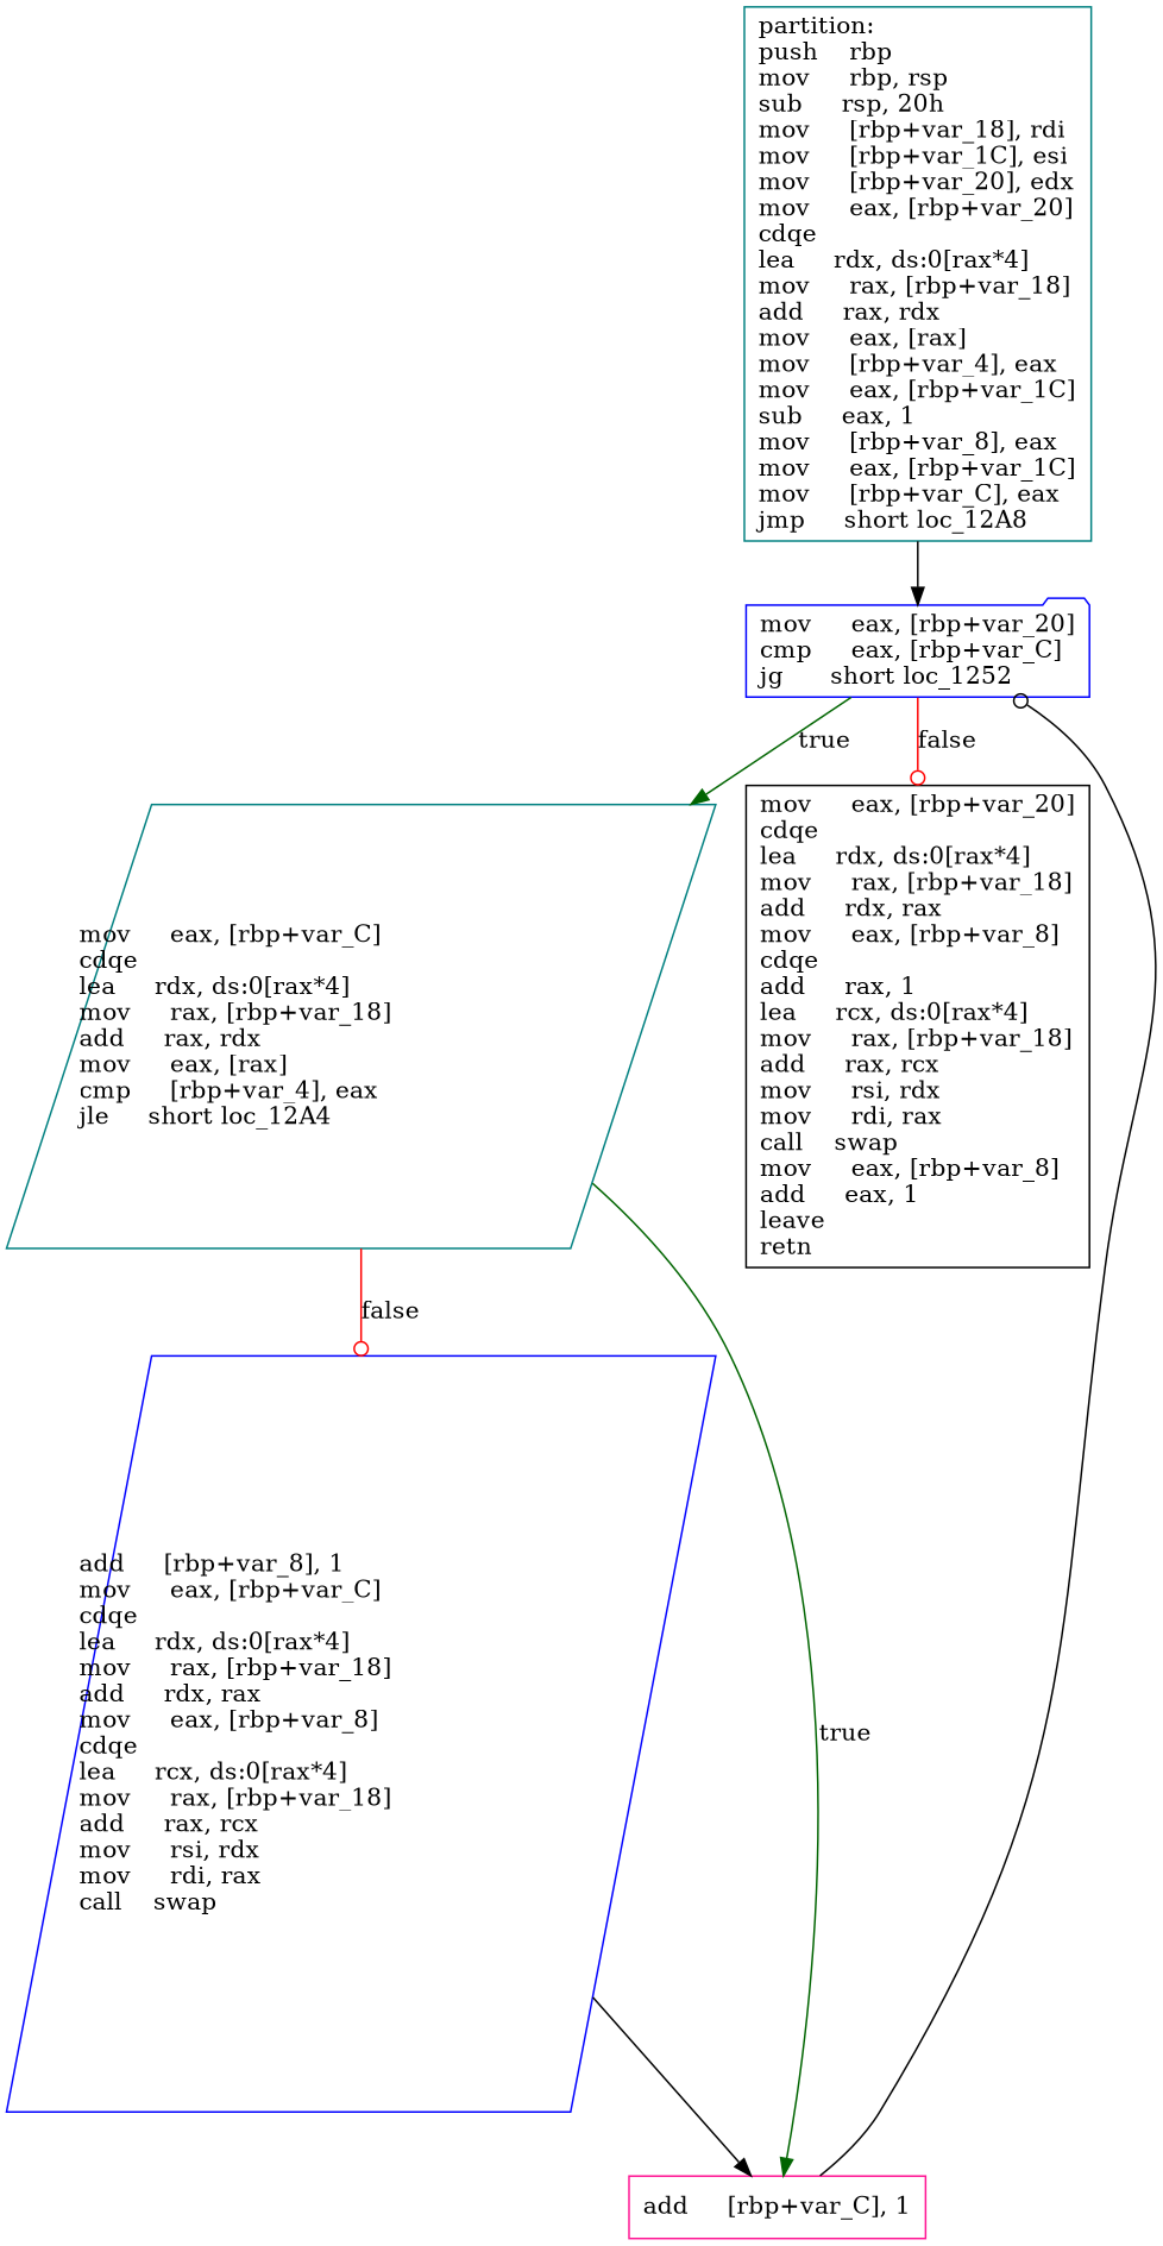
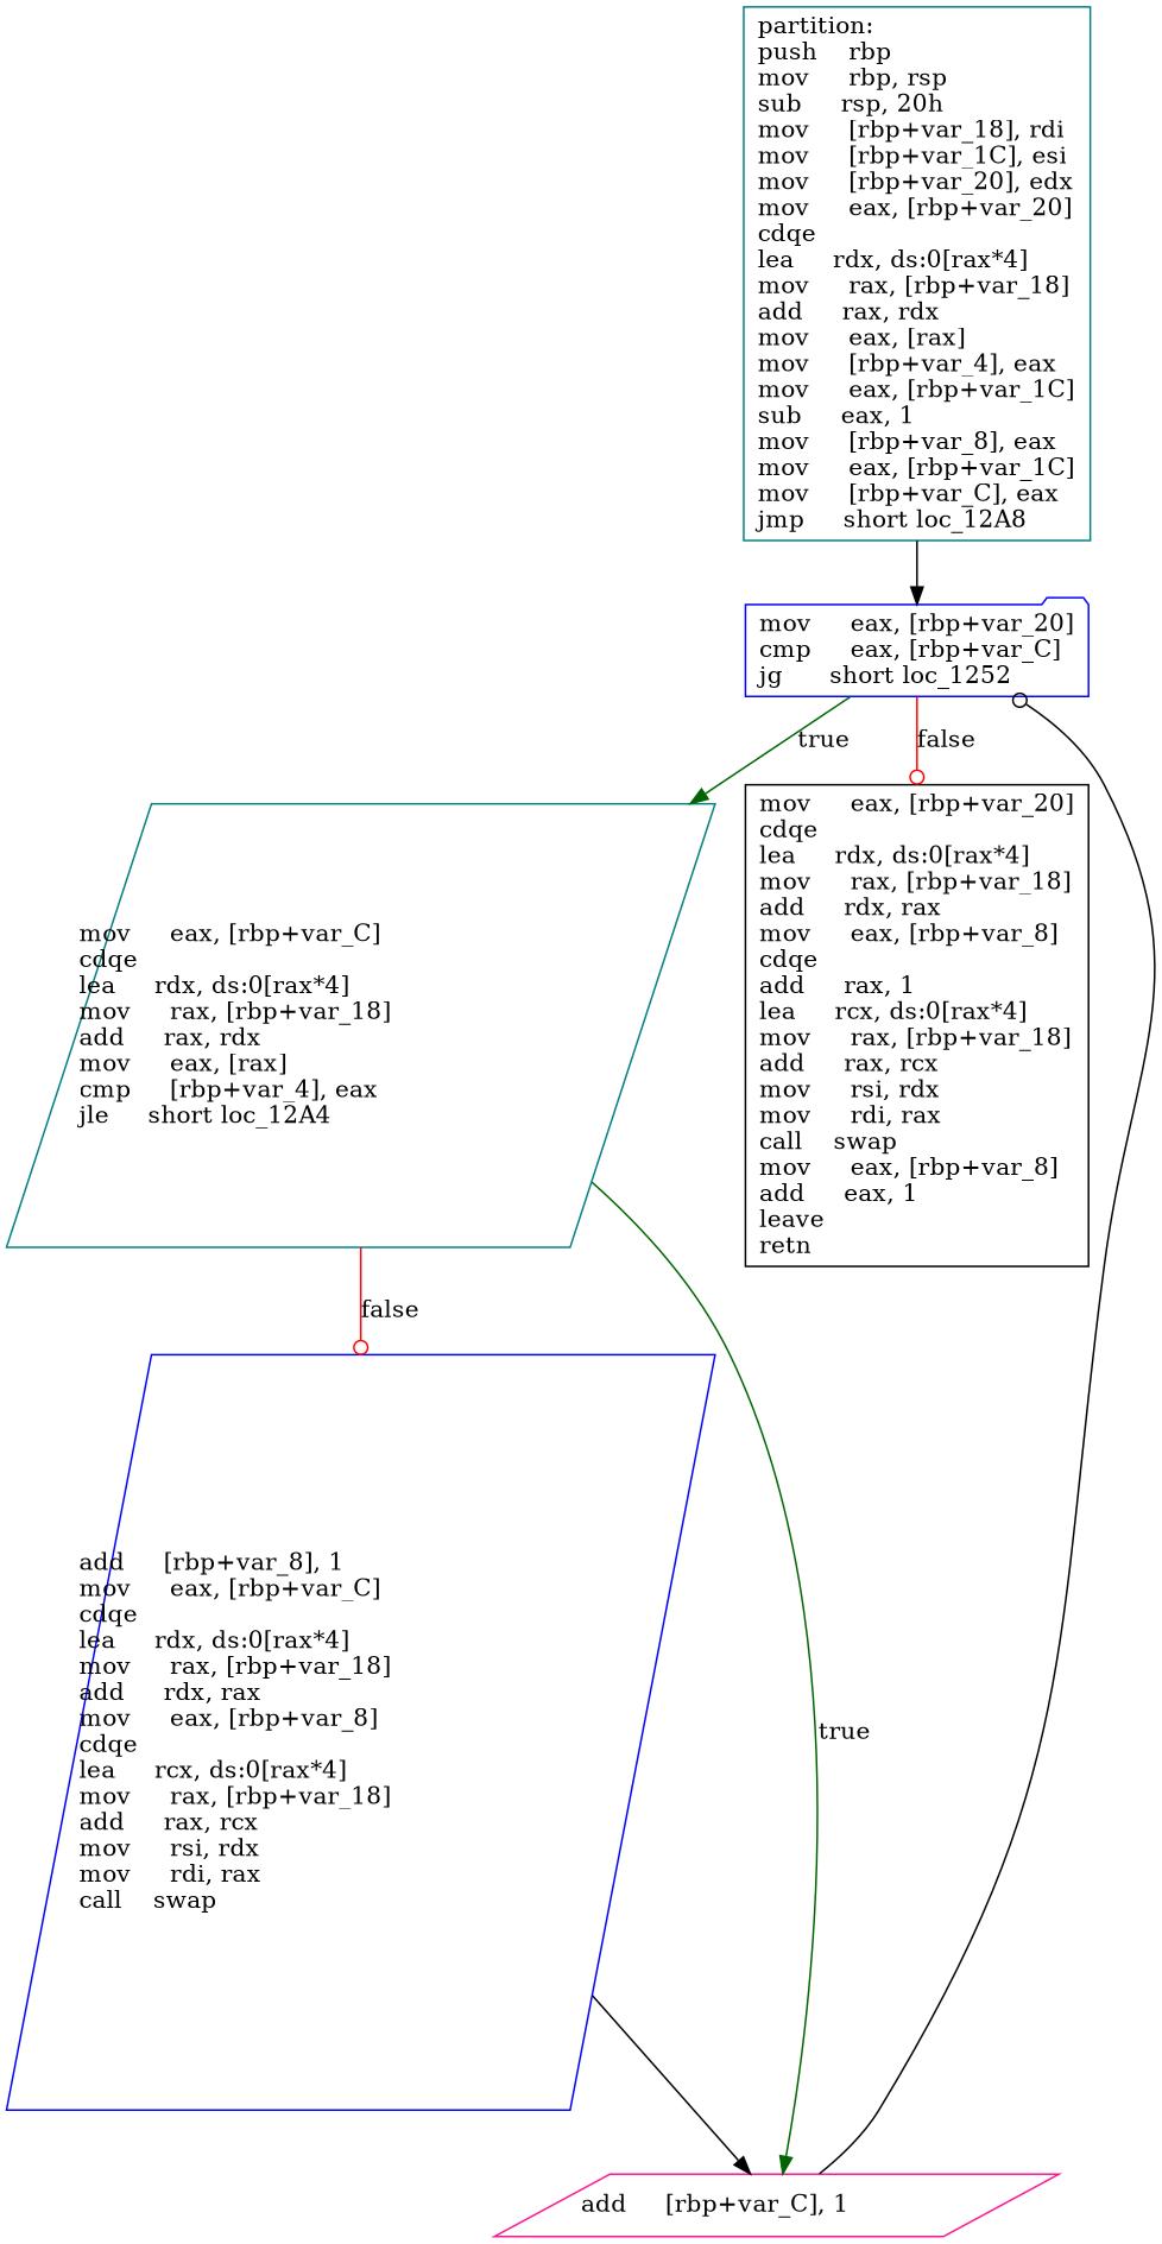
  digraph {
    node [shape=box color=teal]
    edge [arrowhead=normal]
    n1 [label="partition:\lpush    rbp\lmov     rbp, rsp\lsub     rsp, 20h\lmov     [rbp+var_18], rdi\lmov     [rbp+var_1C], esi\lmov     [rbp+var_20], edx\lmov     eax, [rbp+var_20]\lcdqe\llea     rdx, ds:0[rax*4]\lmov     rax, [rbp+var_18]\ladd     rax, rdx\lmov     eax, [rax]\lmov     [rbp+var_4], eax\lmov     eax, [rbp+var_1C]\lsub     eax, 1\lmov     [rbp+var_8], eax\lmov     eax, [rbp+var_1C]\lmov     [rbp+var_C], eax\ljmp     short loc_12A8\l"]
    n2 [label="mov     eax, [rbp+var_20]\lcmp     eax, [rbp+var_C]\ljg      short loc_1252\l" shape=folder color=blue]
    n3 [label="mov     eax, [rbp+var_C]\lcdqe\llea     rdx, ds:0[rax*4]\lmov     rax, [rbp+var_18]\ladd     rax, rdx\lmov     eax, [rax]\lcmp     [rbp+var_4], eax\ljle     short loc_12A4\l" shape=parallelogram]
    n4 [label="add     [rbp+var_8], 1\lmov     eax, [rbp+var_C]\lcdqe\llea     rdx, ds:0[rax*4]\lmov     rax, [rbp+var_18]\ladd     rdx, rax\lmov     eax, [rbp+var_8]\lcdqe\llea     rcx, ds:0[rax*4]\lmov     rax, [rbp+var_18]\ladd     rax, rcx\lmov     rsi, rdx\lmov     rdi, rax\lcall    swap\l" shape=parallelogram color=blue]
-   n5 [label="add     [rbp+var_C], 1\l" color=deeppink]
+   n5 [label="add     [rbp+var_C], 1\l" shape=parallelogram color=deeppink]
    n6 [label="mov     eax, [rbp+var_20]\lcdqe\llea     rdx, ds:0[rax*4]\lmov     rax, [rbp+var_18]\ladd     rdx, rax\lmov     eax, [rbp+var_8]\lcdqe\ladd     rax, 1\llea     rcx, ds:0[rax*4]\lmov     rax, [rbp+var_18]\ladd     rax, rcx\lmov     rsi, rdx\lmov     rdi, rax\lcall    swap\lmov     eax, [rbp+var_8]\ladd     eax, 1\lleave\lretn\l" color=black]
    n1 -> n2
    n2 -> n3 [color=darkgreen label=true]
    n2 -> n6 [color=red label=false arrowhead=odot]
    n3 -> n4 [color=red label=false arrowhead=odot]
    n3 -> n5 [color=darkgreen label=true]
    n4 -> n5
    n5 -> n2 [arrowhead=odot]
  }
